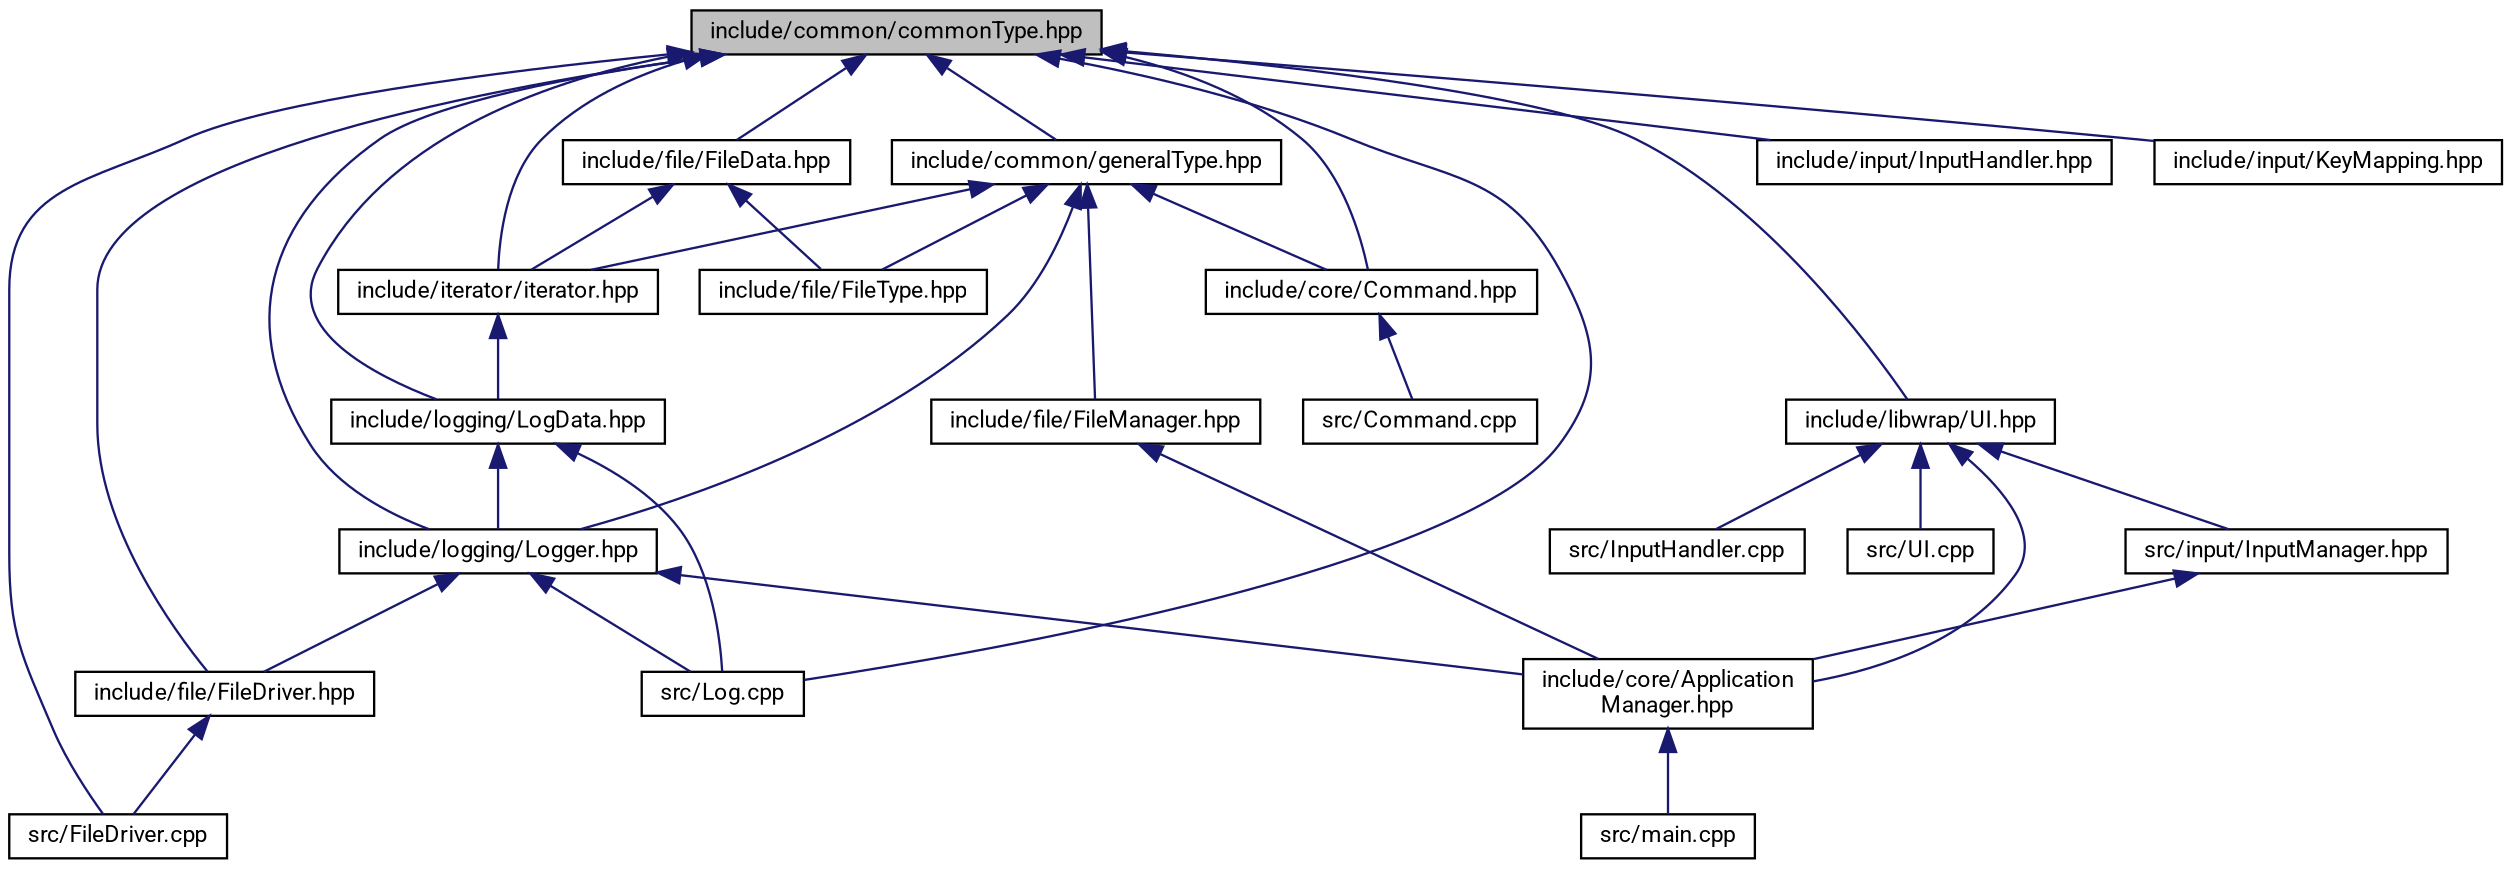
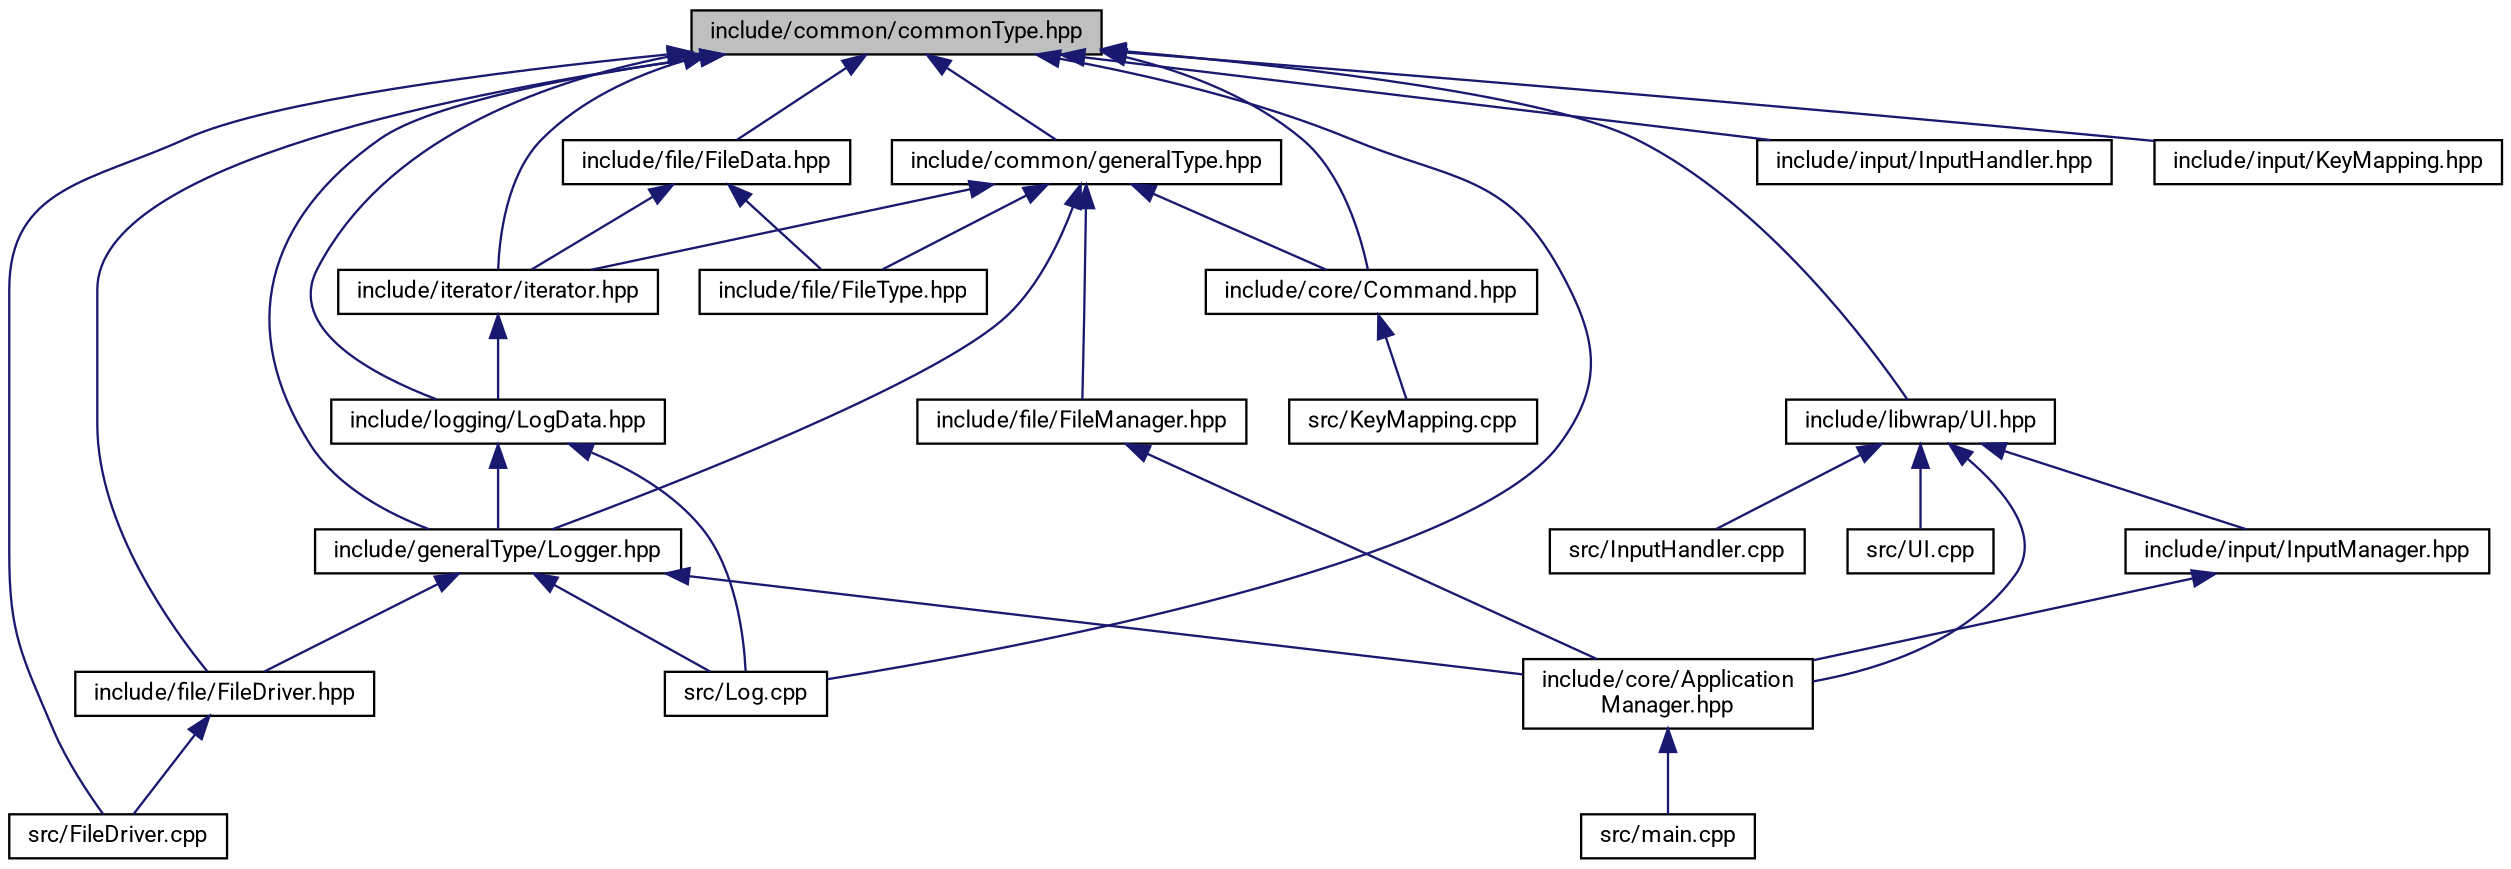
  digraph {
    fontname=Roboto
    node [color=black fillcolor=white fontname=Roboto fontsize=10 shape=record style=filled]
    edge [color=midnightblue dir=back fontname=Roboto fontsize=10 labelfontname=Helvetica labelfontsize=10 style=solid]
    n1 [fillcolor=grey75 fontcolor=black height=0.2 label="include/common/commonType.hpp" width=0.4]
    n2 [height=0.2 label="src/FileDriver.cpp" width=0.4]
    n3 [height=0.2 label="src/Log.cpp" width=0.4]
    n4 [height=0.2 label="include/common/generalType.hpp" width=0.4]
    n5 [height=0.2 label="include/core/Command.hpp" width=0.4]
    n6 [height=0.2 label="include/iterator/iterator.hpp" width=0.4]
    n7 [height=0.2 label="include/file/FileData.hpp" width=0.4]
    n8 [height=0.2 label="include/logging/LogData.hpp" width=0.4]
-   n9 [height=0.2 label="include/logging/Logger.hpp" width=0.4]
+   n9 [height=0.2 label="include/generalType/Logger.hpp" width=0.4]
    n10 [height=0.2 label="include/file/FileDriver.hpp" width=0.4]
    n11 [height=0.2 label="include/input/InputHandler.hpp" width=0.4]
    n12 [height=0.2 label="include/input/KeyMapping.hpp" width=0.4]
    n13 [height=0.2 label="include/libwrap/UI.hpp" width=0.4]
    n14 [height=0.2 label="include/file/FileManager.hpp" width=0.4]
    n15 [height=0.2 label="include/file/FileType.hpp" width=0.4]
-   n16 [height=0.2 label="src/Command.cpp" width=0.4]
+   n16 [height=0.2 label="src/KeyMapping.cpp" width=0.4]
    n17 [height=0.2 label="include/core/Application\lManager.hpp" width=0.4]
-   n18 [height=0.2 label="src/input/InputManager.hpp" width=0.4]
+   n18 [height=0.2 label="include/input/InputManager.hpp" width=0.4]
    n19 [height=0.2 label="src/InputHandler.cpp" width=0.4]
    n20 [height=0.2 label="src/UI.cpp" width=0.4]
    n21 [height=0.2 label="src/main.cpp" width=0.4]
    n1 -> n2
    n1 -> n3
    n1 -> n4
    n1 -> n5
    n1 -> n6
    n1 -> n7
    n1 -> n8
    n1 -> n9
    n1 -> n10
    n1 -> n11
    n1 -> n12
    n1 -> n13
    n4 -> n5
    n4 -> n6
    n4 -> n9
    n4 -> n14
    n4 -> n15
    n5 -> n16
    n6 -> n8
    n7 -> n6
    n7 -> n15
    n8 -> n3
    n8 -> n9
    n9 -> n3
    n9 -> n10
    n9 -> n17
    n10 -> n2
    n13 -> n17
    n13 -> n18
    n13 -> n19
    n13 -> n20
    n14 -> n17
    n17 -> n21
    n18 -> n17
  }
